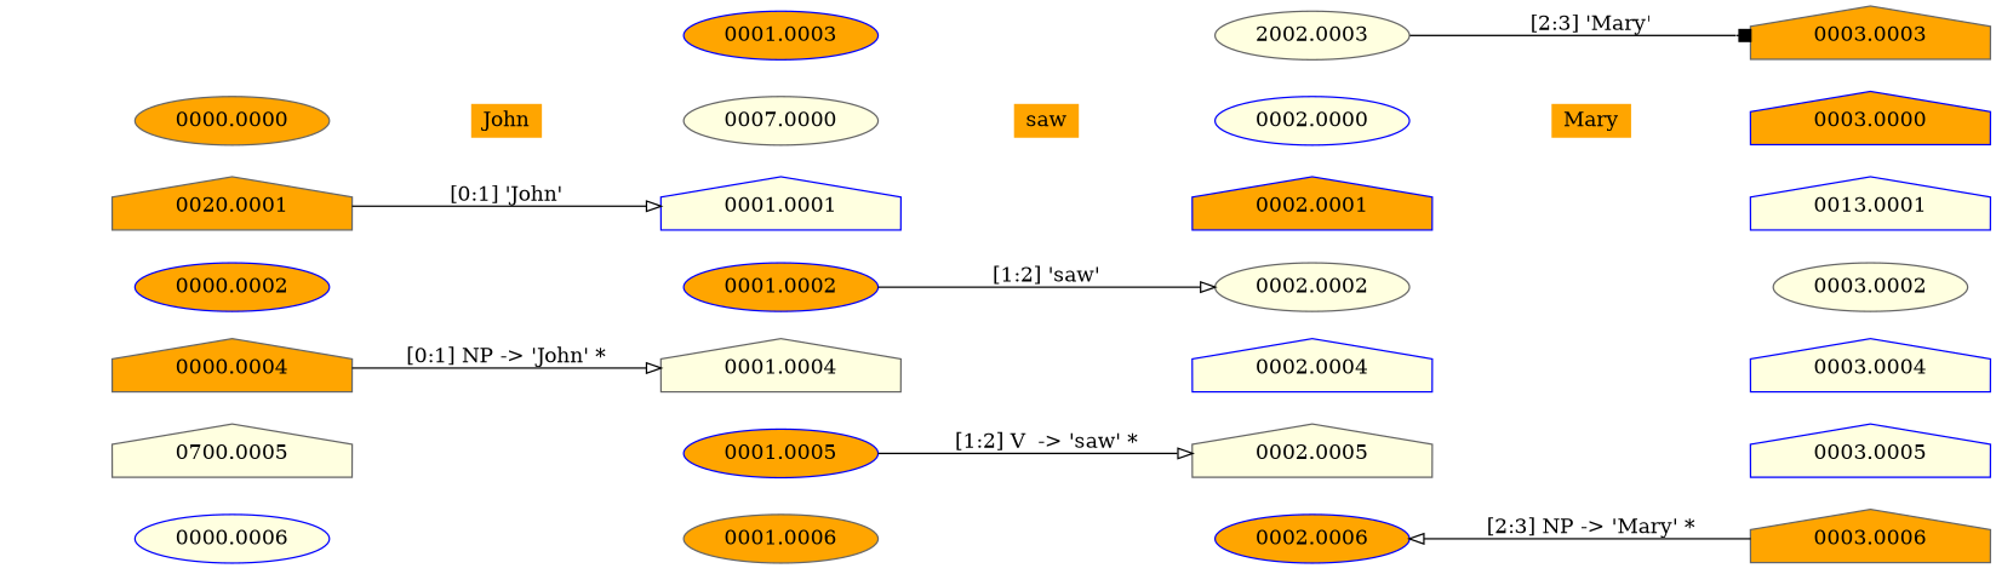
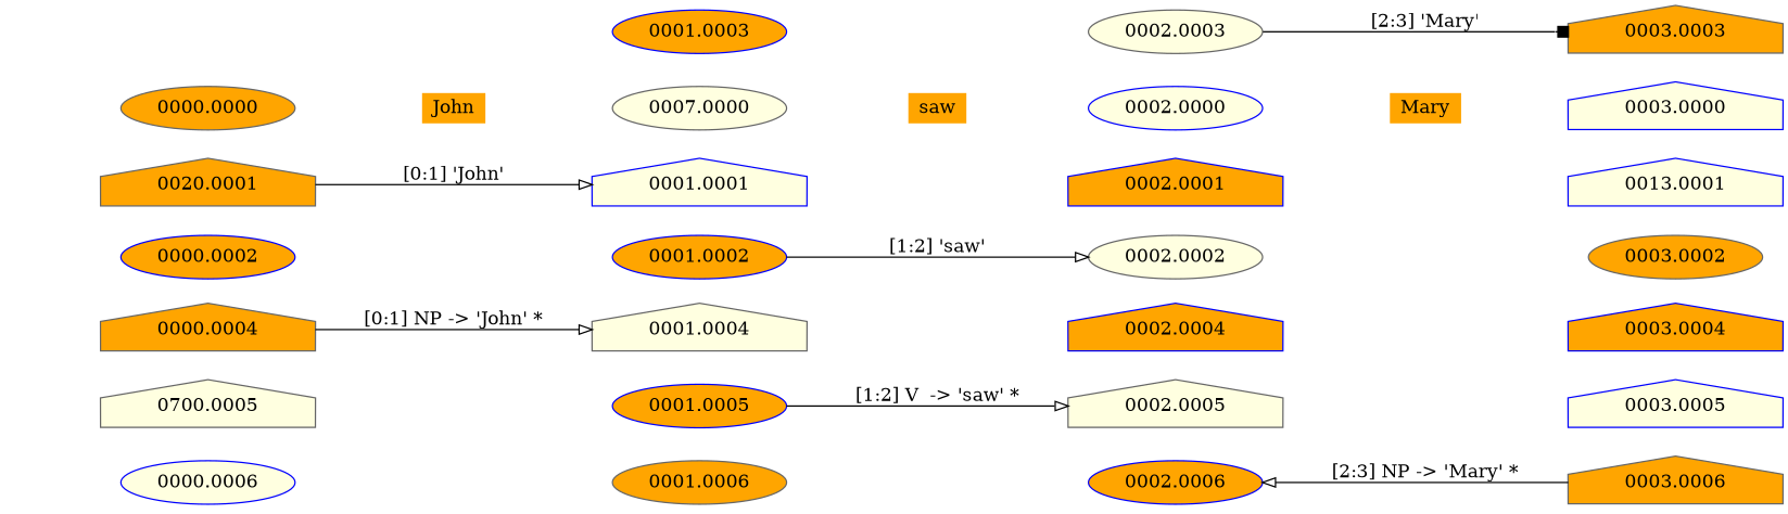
  digraph {
    rankdir=LR
    node [color=blue fillcolor=orange shape=house style=filled]
    edge [style=invis weight=1]
    0000.0006 [fillcolor=lightyellow height=0.1 shape=ellipse width=0.1]
    n2 [color=gray40 fillcolor=lightyellow height=0.1 label=0700.0005 width=0.1]
    0000.0004 [color=gray40 height=0.1 width=0.1]
    0000.0002 [height=0.1 shape=ellipse width=0.1]
    n5 [color=gray40 height=0.1 label=0020.0001 width=0.1]
    0000.0000 [color=gray40 height=0.1 shape=ellipse width=0.1]
    0001.0006 [color=gray40 height=0.1 shape=ellipse width=0.1]
    0001.0005 [height=0.1 shape=ellipse width=0.1]
    0001.0004 [color=gray40 fillcolor=lightyellow height=0.1 width=0.1]
    0001.0003 [height=0.1 shape=ellipse width=0.1]
    0001.0002 [height=0.1 shape=ellipse width=0.1]
    0001.0001 [fillcolor=lightyellow height=0.1 width=0.1]
    n13 [color=gray40 fillcolor=lightyellow height=0.1 label=0007.0000 shape=ellipse width=0.1]
    0002.0006 [height=0.1 shape=ellipse width=0.1]
    0002.0005 [color=gray40 fillcolor=lightyellow height=0.1 width=0.1]
-   0002.0004 [fillcolor=lightyellow height=0.1 width=0.1]
-   0002.0003 [color=gray40 fillcolor=lightyellow height=0.1 shape=ellipse width=0.1 label=2002.0003]
+   0002.0004 [height=0.1 width=0.1]
+   0002.0003 [color=gray40 fillcolor=lightyellow height=0.1 shape=ellipse width=0.1]
    0002.0002 [color=gray40 fillcolor=lightyellow height=0.1 shape=ellipse width=0.1]
    0002.0001 [height=0.1 width=0.1]
    0002.0000 [fillcolor=lightyellow height=0.1 shape=ellipse width=0.1]
    0003.0006 [color=gray40 height=0.1 width=0.1]
    0003.0005 [fillcolor=lightyellow height=0.1 width=0.1]
-   0003.0004 [fillcolor=lightyellow height=0.1 width=0.1]
+   0003.0004 [height=0.1 width=0.1]
    0003.0003 [color=gray40 height=0.1 width=0.1]
-   0003.0002 [color=gray40 fillcolor=lightyellow height=0.1 shape=ellipse width=0.1]
+   0003.0002 [color=gray40 height=0.1 shape=ellipse width=0.1]
    n26 [fillcolor=lightyellow height=0.1 label=0013.0001 width=0.1]
-   0003.0000 [height=0.1 width=0.1]
+   0003.0000 [fillcolor=lightyellow height=0.1 width=0.1]
    John [height=0.1 shape=plaintext width=0.1]
    saw [color=gray40 height=0.1 shape=plaintext width=0.1]
    Mary [height=0.1 shape=plaintext width=0.1]
    x [color=black height=0.1 style=invis width=0.1 fillcolor="" shape=""]
    subgraph sub_1 {
      rank=same
      0000.0006
      n2
      0000.0004
      0000.0002
      n5
      0000.0000
    }
    subgraph sub_2 {
      rank=same
      0001.0006
      0001.0005
      0001.0004
      0001.0003
      0001.0002
      0001.0001
      n13
    }
    subgraph sub_3 {
      rank=same
      0002.0006
      0002.0005
      0002.0004
      0002.0003
      0002.0002
      0002.0001
      0002.0000
    }
    subgraph sub_4 {
      rank=same
      0003.0006
      0003.0005
      0003.0004
      0003.0003
      0003.0002
      n26
      0003.0000
    }
    0000.0006 -> 0001.0006
    n2 -> 0001.0005
    0000.0004 -> 0001.0004 [arrowhead=onormal label="[0:1] NP -> 'John' *" style=solid]
    0000.0002 -> 0001.0002
    n5 -> 0001.0001 [arrowhead=onormal label="[0:1] 'John'" style=solid]
    0000.0000 -> John [weight=100]
    0001.0006 -> 0002.0006
    0001.0005 -> 0002.0005 [arrowhead=onormal label="[1:2] V  -> 'saw' *" style=solid]
    0001.0004 -> 0002.0004
    0001.0003 -> 0002.0003
    0001.0002 -> 0002.0002 [arrowhead=onormal label="[1:2] 'saw'" style=solid]
    0001.0001 -> 0002.0001
    n13 -> saw [weight=100]
    0002.0005 -> 0003.0005
    0002.0004 -> 0003.0004
    0002.0003 -> 0003.0003 [arrowhead=box label="[2:3] 'Mary'" style=solid]
    0002.0002 -> 0003.0002
    0002.0001 -> n26
    0002.0000 -> Mary [weight=100]
    0003.0006 -> 0002.0006 [arrowhead=onormal label="[2:3] NP -> 'Mary' *" style=solid]
    John -> n13 [weight=100]
    saw -> 0002.0000 [weight=100]
    Mary -> 0003.0000 [weight=100]
    x -> 0000.0000 [weight=""]
  }
